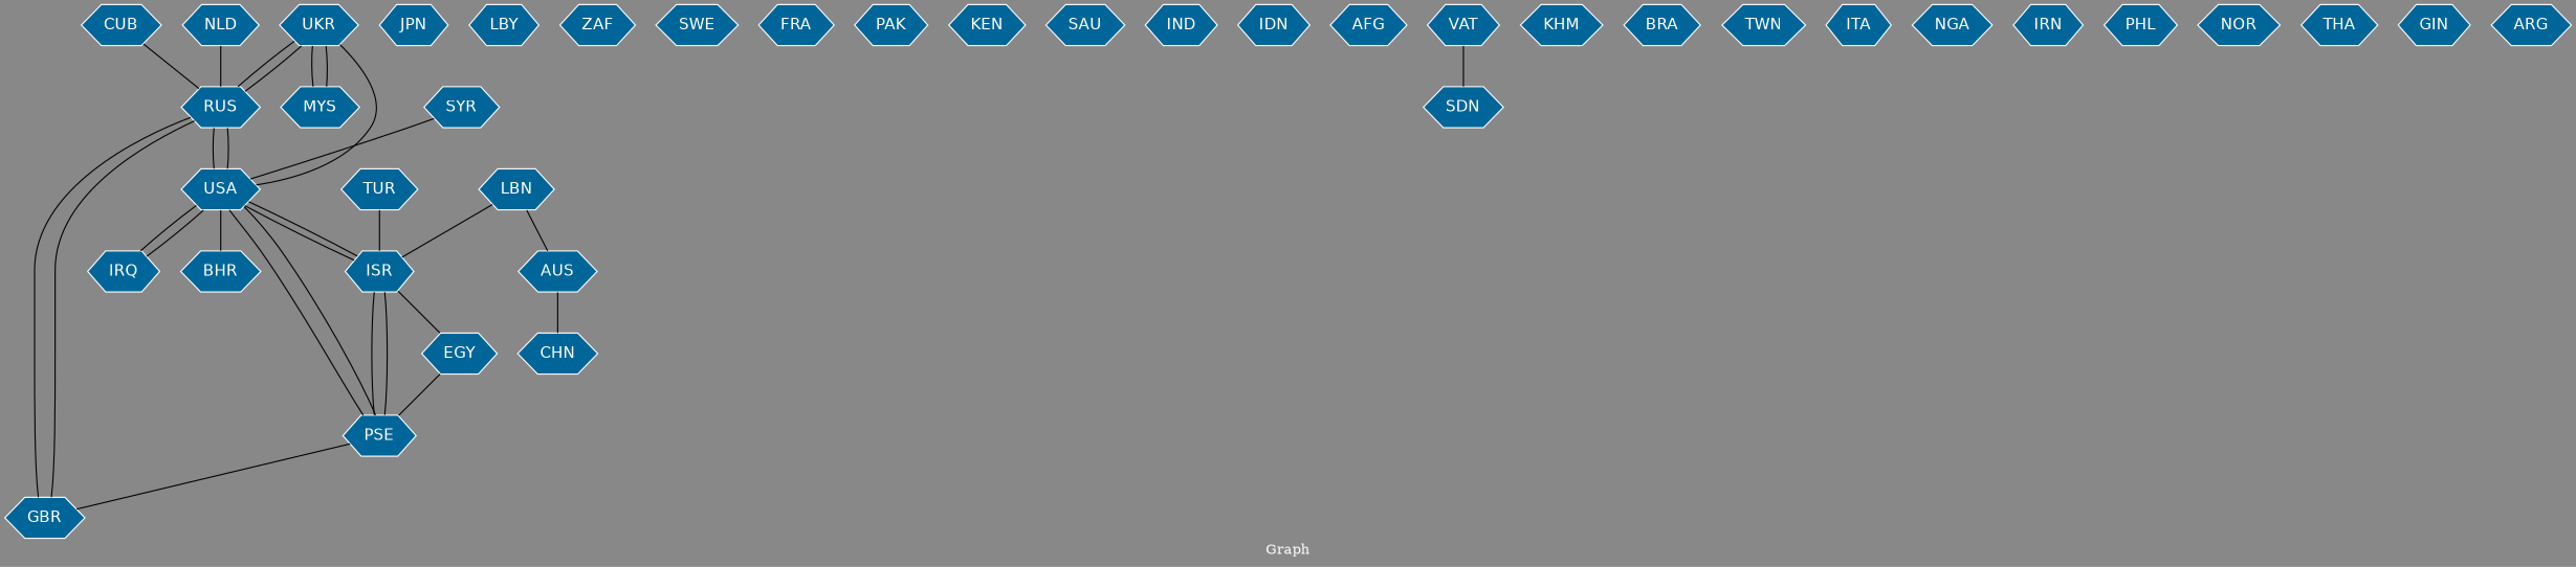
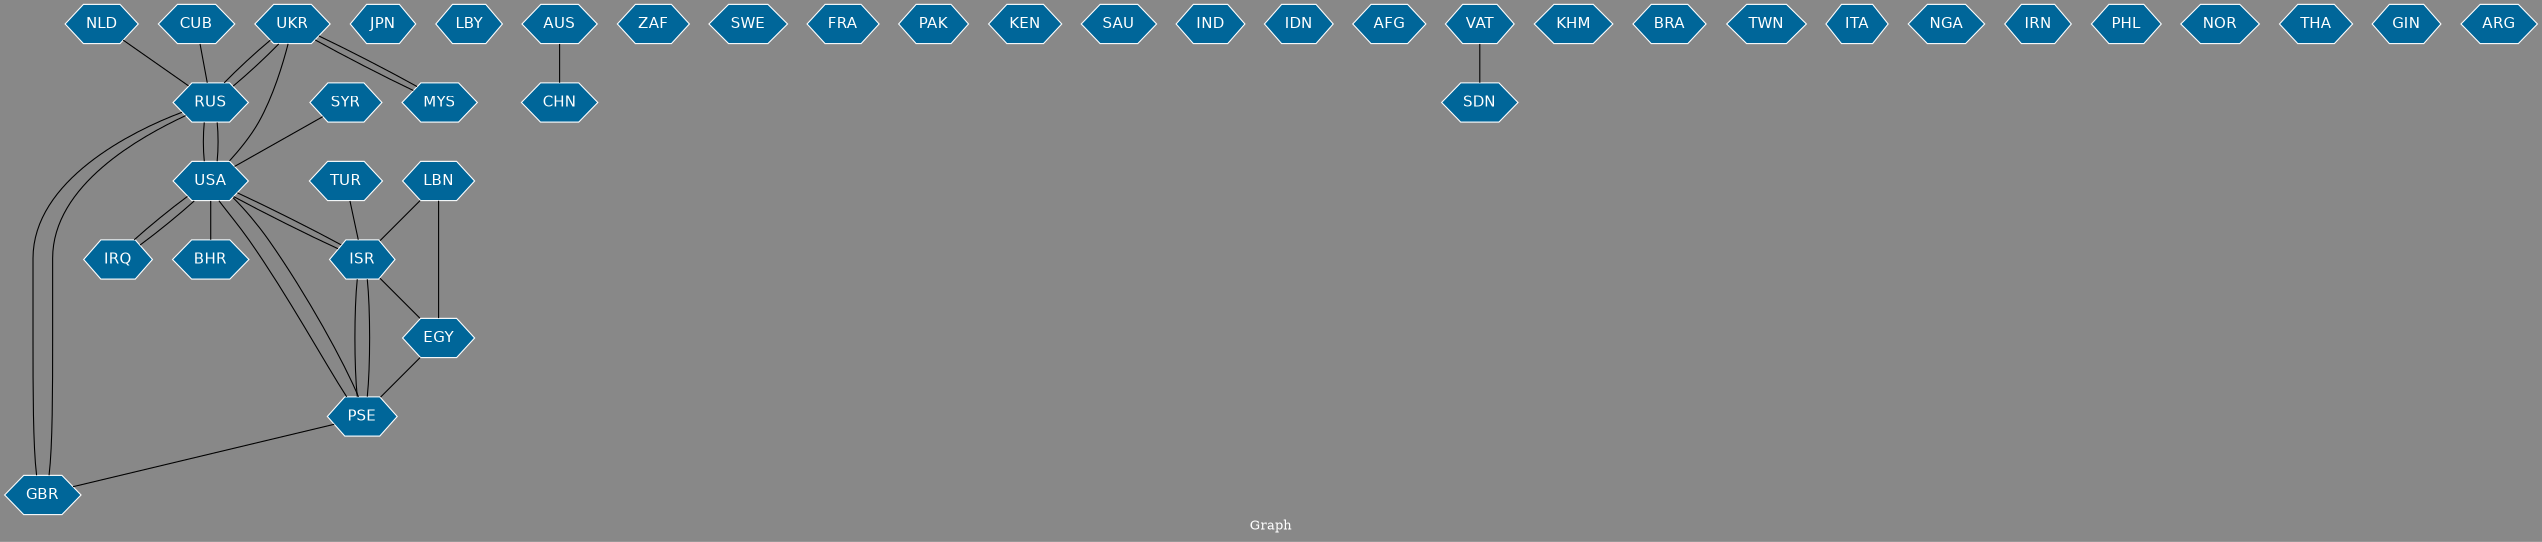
  graph {
    bgcolor="#888888"
    fontcolor=white
    fontsize=12
    label="Graph"
    node [color=white fillcolor="#006699" fontcolor=white fontname=Helvetica shape=hexagon style=filled]
    edge [arrowhead=open color=black fontcolor=white fontname=Courier fontsize=12 weight=1]
    n1 [label=UKR]
    n2 [label=RUS]
    n3 [label=MYS]
    n4 [label=USA]
    n5 [label=GBR]
    n6 [label=ISR]
    n7 [label=EGY]
    n8 [label=PSE]
    n9 [label=IRQ]
    n10 [label=BHR]
    n11 [label=NLD]
    n12 [label=JPN]
    n13 [label=LBY]
    n14 [label=CHN]
    n15 [label=SYR]
    n16 [label=ZAF]
    n17 [label=SWE]
    n18 [label=LBN]
    n19 [label=AUS]
    n20 [label=FRA]
    n21 [label=PAK]
    n22 [label=KEN]
    n23 [label=SAU]
    n24 [label=IND]
    n25 [label=IDN]
    n26 [label=AFG]
    n27 [label=SDN]
    n28 [label=KHM]
    n29 [label=BRA]
    n30 [label=TWN]
    n31 [label=ITA]
    n32 [label=NGA]
    n33 [label=TUR]
    n34 [label=VAT]
    n35 [label=IRN]
    n36 [label=PHL]
    n37 [label=NOR]
    n38 [label=THA]
    n39 [label=CUB]
    n40 [label=GIN]
    n41 [label=ARG]
    n1 -- n2 [weight=2]
    n1 -- n3
    n2 -- n1 [weight=2]
    n2 -- n4
    n2 -- n5
    n3 -- n1
    n4 -- n1
    n4 -- n2 [weight=7]
    n4 -- n6 [weight=2]
    n4 -- n8 [weight=2]
    n4 -- n9 [weight=3]
    n4 -- n10
    n5 -- n2
    n6 -- n4 [weight=2]
    n6 -- n7
    n6 -- n8 [weight=13]
    n7 -- n8
    n8 -- n4
    n8 -- n5
    n8 -- n6 [weight=11]
    n9 -- n4 [weight=2]
    n11 -- n2 [weight=2]
    n15 -- n4 [weight=2]
    n18 -- n6
-   n18 -- n19
+   n18 -- n7
    n19 -- n14 [weight=2]
    n33 -- n6
    n34 -- n27
    n39 -- n2
  }
